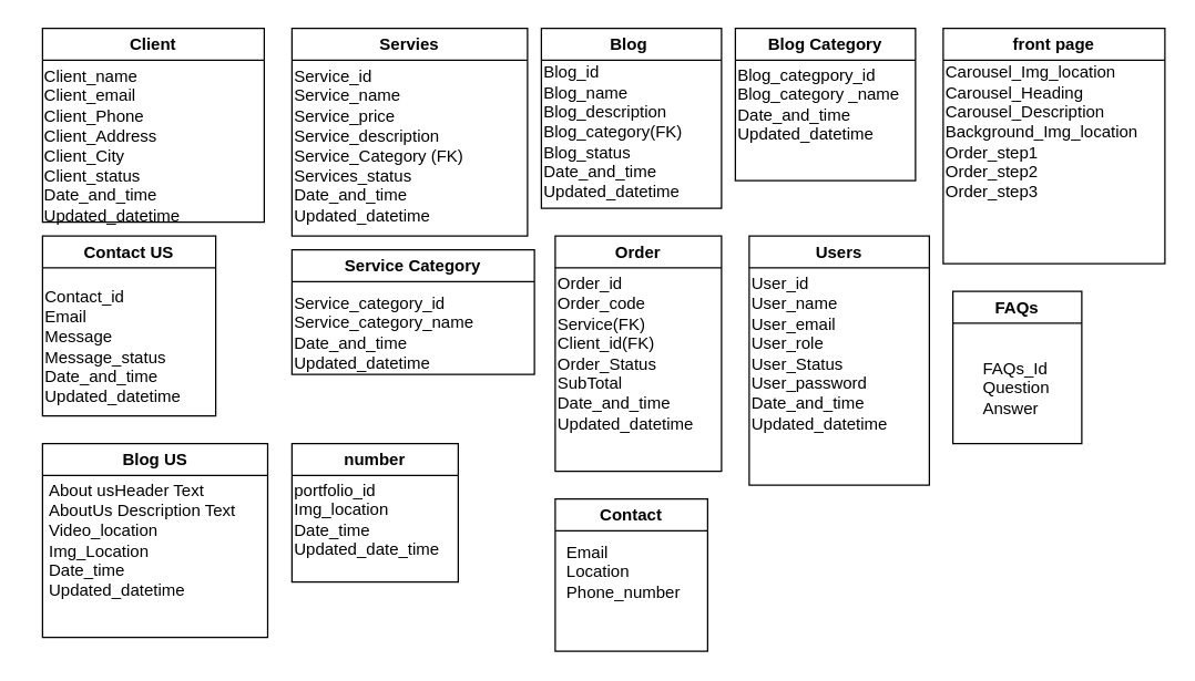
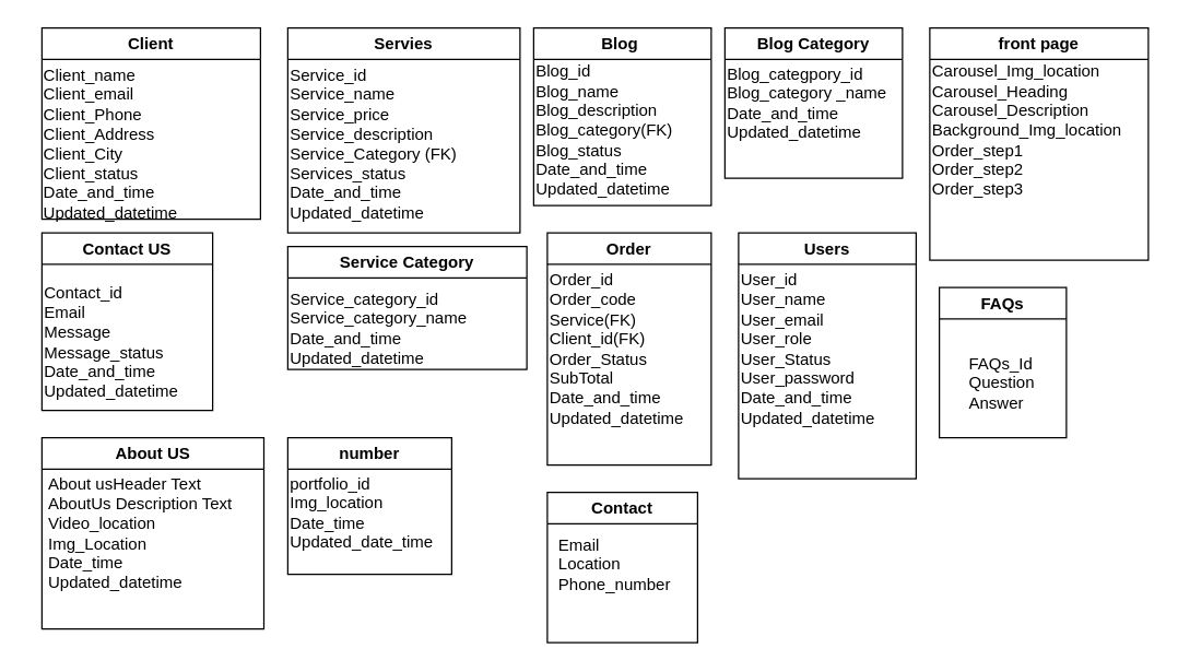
  <mxCell id="0" />
  <mxCell id="1" parent="0" />
  <mxCell id="2" value="Client" style="swimlane;whiteSpace=wrap;html=1;" parent="1" vertex="1"><mxGeometry x="30" y="20" width="160" height="140" as="geometry" /></mxCell>
  <mxCell id="3" value="&lt;div style=&quot;text-align: left;&quot;&gt;&lt;span style=&quot;background-color: initial;&quot;&gt;Client_name&amp;nbsp;&lt;/span&gt;&lt;/div&gt;&lt;div style=&quot;text-align: left;&quot;&gt;Client_email&lt;/div&gt;&lt;div style=&quot;text-align: left;&quot;&gt;Client_Phone&amp;nbsp;&lt;/div&gt;&lt;div style=&quot;text-align: left;&quot;&gt;&lt;span style=&quot;background-color: initial;&quot;&gt;Client_Address&lt;/span&gt;&lt;/div&gt;&lt;div style=&quot;text-align: left;&quot;&gt;Client_City&lt;/div&gt;&lt;div style=&quot;text-align: left;&quot;&gt;Client_status&lt;/div&gt;&lt;div style=&quot;text-align: left;&quot;&gt;Date_and_time&lt;br style=&quot;border-color: var(--border-color);&quot;&gt;Updated_datetime&lt;br&gt;&lt;/div&gt;" style="text;html=1;align=center;verticalAlign=middle;resizable=0;points=[];autosize=1;strokeColor=none;fillColor=none;" parent="2" vertex="1"><mxGeometry x="-10" y="20" width="120" height="130" as="geometry" /></mxCell>
  <mxCell id="4" value="Servies" style="swimlane;whiteSpace=wrap;html=1;" parent="1" vertex="1"><mxGeometry x="210" y="20" width="170" height="150" as="geometry" /></mxCell>
  <mxCell id="5" value="Service_id&lt;br&gt;Service_name&lt;br&gt;Service_price&lt;br&gt;Service_description&lt;br&gt;Service_Category (FK)&lt;br&gt;Services_status&lt;br&gt;Date_and_time&lt;br style=&quot;border-color: var(--border-color);&quot;&gt;Updated_datetime" style="text;html=1;align=left;verticalAlign=middle;resizable=0;points=[];autosize=1;strokeColor=none;fillColor=none;" parent="4" vertex="1"><mxGeometry y="20" width="150" height="130" as="geometry" /></mxCell>
  <mxCell id="6" value="Blog&amp;nbsp;" style="swimlane;whiteSpace=wrap;html=1;" parent="1" vertex="1"><mxGeometry x="390" y="20" width="130" height="130" as="geometry" /></mxCell>
  <mxCell id="7" value="Blog_id&lt;br&gt;Blog_name&lt;br&gt;Blog_description&lt;br&gt;Blog_category(FK)&lt;br&gt;Blog_status&lt;br&gt;Date_and_time&lt;br&gt;Updated_datetime" style="text;html=1;align=left;verticalAlign=middle;resizable=0;points=[];autosize=1;strokeColor=none;fillColor=none;" parent="6" vertex="1"><mxGeometry y="20" width="120" height="110" as="geometry" /></mxCell>
  <mxCell id="8" value="Service Category" style="swimlane;whiteSpace=wrap;html=1;align=center;" parent="1" vertex="1"><mxGeometry x="210" y="180" width="175" height="90" as="geometry" /></mxCell>
  <mxCell id="9" value="Service_category_id&lt;br&gt;Service_category_name&lt;br&gt;Date_and_time&lt;br style=&quot;border-color: var(--border-color);&quot;&gt;Updated_datetime" style="text;html=1;align=left;verticalAlign=middle;resizable=0;points=[];autosize=1;strokeColor=none;fillColor=none;" parent="8" vertex="1"><mxGeometry y="25" width="150" height="70" as="geometry" /></mxCell>
  <mxCell id="10" value="Blog Category" style="swimlane;whiteSpace=wrap;html=1;" parent="1" vertex="1"><mxGeometry x="530" y="20" width="130" height="110" as="geometry" /></mxCell>
  <mxCell id="11" value="Blog_categpory_id&lt;br&gt;Blog_category _name&lt;br&gt;Date_and_time&lt;br style=&quot;border-color: var(--border-color);&quot;&gt;Updated_datetime&amp;nbsp;" style="text;html=1;align=left;verticalAlign=middle;resizable=0;points=[];autosize=1;strokeColor=none;fillColor=none;" parent="10" vertex="1"><mxGeometry y="20" width="140" height="70" as="geometry" /></mxCell>
  <mxCell id="12" value="Order" style="swimlane;whiteSpace=wrap;html=1;" parent="1" vertex="1"><mxGeometry x="400" y="170" width="120" height="170" as="geometry" /></mxCell>
  <mxCell id="13" value="Order_id&lt;br&gt;Order_code&lt;br&gt;Service(FK)&lt;br&gt;Client_id(FK)&lt;br&gt;Order_Status&lt;br&gt;SubTotal&lt;br&gt;Date_and_time&lt;br style=&quot;border-color: var(--border-color);&quot;&gt;Updated_datetime" style="text;html=1;align=left;verticalAlign=middle;resizable=0;points=[];autosize=1;strokeColor=none;fillColor=none;" parent="12" vertex="1"><mxGeometry y="20" width="120" height="130" as="geometry" /></mxCell>
  <mxCell id="14" value="Contact US" style="swimlane;whiteSpace=wrap;html=1;" parent="1" vertex="1"><mxGeometry x="30" y="170" width="125" height="130" as="geometry" /></mxCell>
  <mxCell id="15" value="&lt;span style=&quot;&quot;&gt;Contact_id&lt;/span&gt;&lt;br style=&quot;border-color: var(--border-color);&quot;&gt;&lt;span style=&quot;&quot;&gt;Email&lt;/span&gt;&lt;br style=&quot;border-color: var(--border-color);&quot;&gt;&lt;span style=&quot;&quot;&gt;Message&lt;br&gt;Message_status&lt;br&gt;&lt;/span&gt;&lt;span style=&quot;&quot;&gt;Date_and_time&lt;br&gt;Updated_datetime&lt;br&gt;&lt;/span&gt;" style="text;html=1;align=left;verticalAlign=middle;resizable=0;points=[];autosize=1;strokeColor=none;fillColor=none;" parent="14" vertex="1"><mxGeometry y="30" width="120" height="100" as="geometry" /></mxCell>
  <mxCell id="16" value="Users" style="swimlane;whiteSpace=wrap;html=1;" parent="1" vertex="1"><mxGeometry x="540" y="170" width="130" height="180" as="geometry" /></mxCell>
  <mxCell id="17" value="User_id&lt;br&gt;User_name&lt;br&gt;User_email&lt;br&gt;User_role&lt;br&gt;User_Status&lt;br&gt;User_password&lt;br&gt;Date_and_time&lt;br&gt;Updated_datetime" style="text;html=1;align=left;verticalAlign=middle;resizable=0;points=[];autosize=1;strokeColor=none;fillColor=none;" parent="16" vertex="1"><mxGeometry y="20" width="120" height="130" as="geometry" /></mxCell>
- <mxCell id="18" value="Blog US" style="swimlane;whiteSpace=wrap;html=1;" parent="1" vertex="1"><mxGeometry x="30" y="320" width="162.5" height="140" as="geometry" /></mxCell>
+ <mxCell id="18" value="About US" style="swimlane;whiteSpace=wrap;html=1;" parent="1" vertex="1"><mxGeometry x="30" y="320" width="162.5" height="140" as="geometry" /></mxCell>
  <mxCell id="19" value="About usHeader Text&lt;br&gt;AboutUs Description Text&lt;br&gt;Video_location&lt;br&gt;Img_Location&lt;br&gt;Date_time&lt;br&gt;Updated_datetime" style="text;html=1;align=left;verticalAlign=middle;resizable=0;points=[];autosize=1;strokeColor=none;fillColor=none;" parent="18" vertex="1"><mxGeometry x="2.5" y="20" width="160" height="100" as="geometry" /></mxCell>
  <mxCell id="20" value="number" style="swimlane;whiteSpace=wrap;html=1;" parent="1" vertex="1"><mxGeometry x="210" y="320" width="120" height="100" as="geometry" /></mxCell>
  <mxCell id="21" value="portfolio_id&lt;br&gt;Img_location&lt;br&gt;Date_time&lt;br&gt;Updated_date_time" style="text;html=1;align=left;verticalAlign=middle;resizable=0;points=[];autosize=1;strokeColor=none;fillColor=none;" parent="20" vertex="1"><mxGeometry y="20" width="130" height="70" as="geometry" /></mxCell>
  <mxCell id="22" value="Contact" style="swimlane;whiteSpace=wrap;html=1;" parent="1" vertex="1"><mxGeometry x="400" y="360" width="110" height="110" as="geometry" /></mxCell>
  <mxCell id="23" value="&lt;div style=&quot;text-align: left;&quot;&gt;&lt;span style=&quot;background-color: initial;&quot;&gt;Email&lt;/span&gt;&lt;/div&gt;&lt;div style=&quot;text-align: left;&quot;&gt;&lt;span style=&quot;background-color: initial;&quot;&gt;Location&lt;/span&gt;&lt;/div&gt;&lt;div style=&quot;text-align: left;&quot;&gt;&lt;span style=&quot;background-color: initial;&quot;&gt;Phone_number&lt;/span&gt;&lt;/div&gt;&lt;div style=&quot;text-align: left;&quot;&gt;&lt;span style=&quot;background-color: initial;&quot;&gt;&lt;br&gt;&lt;/span&gt;&lt;/div&gt;" style="text;html=1;align=center;verticalAlign=middle;resizable=0;points=[];autosize=1;strokeColor=none;fillColor=none;" parent="22" vertex="1"><mxGeometry x="-6" y="25" width="110" height="70" as="geometry" /></mxCell>
  <mxCell id="24" value="front page" style="swimlane;whiteSpace=wrap;html=1;" parent="1" vertex="1"><mxGeometry x="680" y="20" width="160" height="170" as="geometry" /></mxCell>
  <mxCell id="25" value="Carousel_Img_location&lt;br&gt;Carousel_Heading&lt;br&gt;Carousel_Description&lt;br&gt;Background_Img_location&lt;br&gt;Order_step1&lt;br&gt;Order_step2&lt;br&gt;Order_step3" style="text;html=1;align=left;verticalAlign=middle;resizable=0;points=[];autosize=1;strokeColor=none;fillColor=none;" parent="24" vertex="1"><mxGeometry y="20" width="160" height="110" as="geometry" /></mxCell>
  <mxCell id="26" value="FAQs" style="swimlane;whiteSpace=wrap;html=1;" parent="1" vertex="1"><mxGeometry x="687" y="210" width="93" height="110" as="geometry" /></mxCell>
  <mxCell id="27" value="FAQs_Id&lt;br&gt;Question&lt;br&gt;Answer" style="text;html=1;align=left;verticalAlign=middle;resizable=0;points=[];autosize=1;strokeColor=none;fillColor=none;" parent="26" vertex="1"><mxGeometry x="20" y="40" width="70" height="60" as="geometry" /></mxCell>
